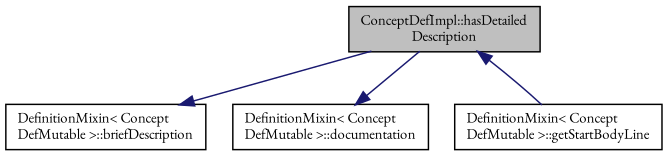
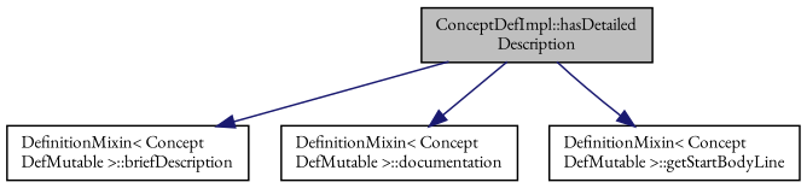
  digraph {
    fontname="EB Garamond"
    rankdir=TB
    node [color=black fillcolor=white fontname="EB Garamond" fontsize=10 shape=record style=filled]
    edge [color=midnightblue fontname="EB Garamond" fontsize=10 labelfontname=Helvetica labelfontsize=10 style=solid]
    n1 [fillcolor=grey75 fontcolor=black height=0.2 label="ConceptDefImpl::hasDetailed\lDescription" width=0.4]
    n2 [height=0.2 label="DefinitionMixin\< Concept\lDefMutable \>::briefDescription" width=0.4]
    n3 [height=0.2 label="DefinitionMixin\< Concept\lDefMutable \>::documentation" width=0.4]
    n4 [height=0.2 label="DefinitionMixin\< Concept\lDefMutable \>::getStartBodyLine" width=0.4]
    n1 -> n2
    n1 -> n3
-   n4 -> n1
+   n1 -> n4
  }
